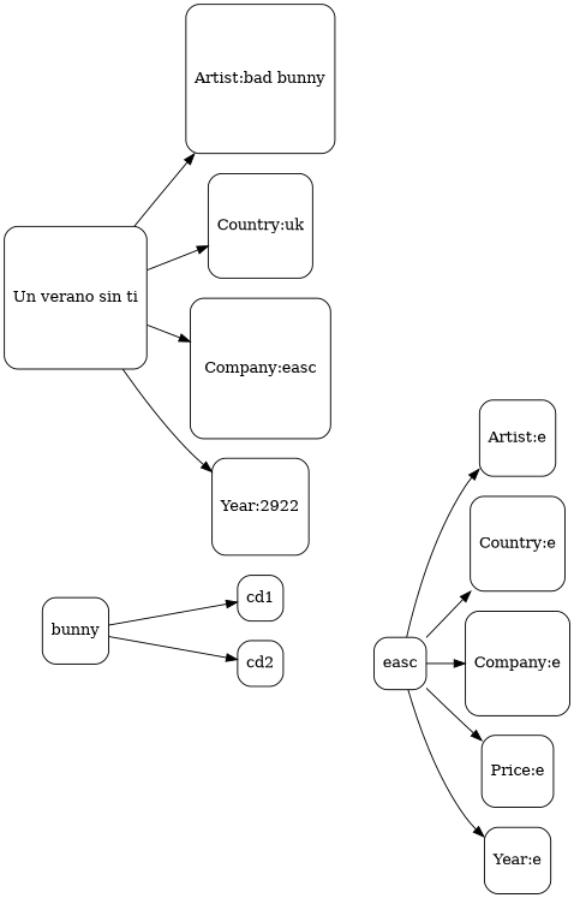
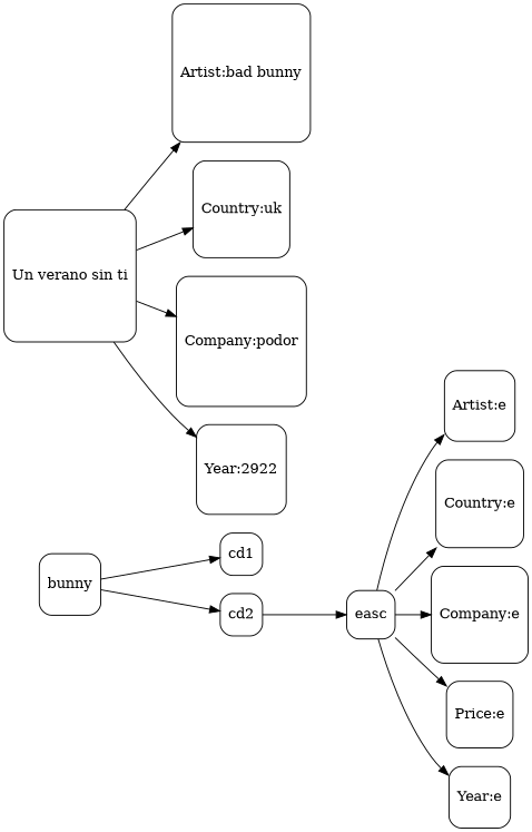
  digraph {
    fontname="DejaVu Serif"
    rankdir=LR
    node [fontname="DejaVu Serif" shape=square style=rounded]
    edge [fontname="DejaVu Serif"]
    n1 [label=bunny]
    cd1
    cd2
    easc
    "Un verano sin ti"
    "Artist:bad bunny"
    "Country:uk"
-   "Company:podor" [label="Company:easc"]
+   "Company:podor"
    n9 [label="Year:2922"]
    "Artist:e"
    "Country:e"
    "Company:e"
    "Price:e"
    "Year:e"
    n1 -> cd1
    n1 -> cd2
+   cd2 -> easc
    easc -> "Artist:e"
    easc -> "Country:e"
    easc -> "Company:e"
    easc -> "Price:e"
    easc -> "Year:e"
    "Un verano sin ti" -> "Artist:bad bunny"
    "Un verano sin ti" -> "Country:uk"
    "Un verano sin ti" -> "Company:podor"
    "Un verano sin ti" -> n9
  }
